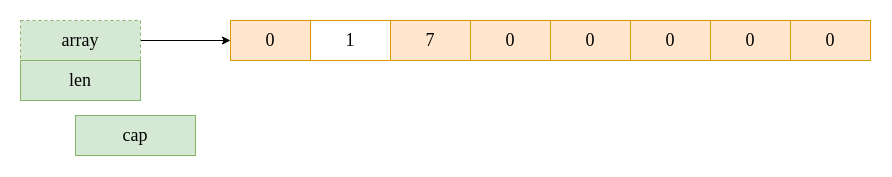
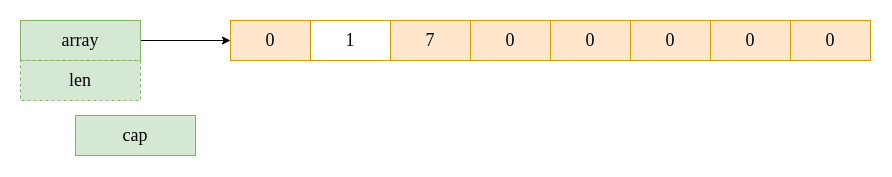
  <mxCell id="0" />
  <mxCell id="1" parent="0" />
  <mxCell id="2" value="" style="edgeStyle=orthogonalEdgeStyle;rounded=0;orthogonalLoop=1;jettySize=auto;html=1;fontFamily=Comic Sans MS;fontSize=18;" edge="1" parent="1" source="3" target="6"><mxGeometry relative="1" as="geometry" /></mxCell>
- <mxCell id="3" value="array" style="rounded=0;whiteSpace=wrap;html=1;fontSize=18;fontFamily=Comic Sans MS;fillColor=#d5e8d4;strokeColor=#82b366;dashed=1;" vertex="1" parent="1"><mxGeometry x="20" y="20" width="120" height="40" as="geometry" /></mxCell>
- <mxCell id="4" value="len" style="rounded=0;whiteSpace=wrap;html=1;fontSize=18;fontFamily=Comic Sans MS;fillColor=#d5e8d4;strokeColor=#82b366;" vertex="1" parent="1"><mxGeometry x="20" y="60" width="120" height="40" as="geometry" /></mxCell>
+ <mxCell id="3" value="array" style="rounded=0;whiteSpace=wrap;html=1;fontSize=18;fontFamily=Comic Sans MS;fillColor=#d5e8d4;strokeColor=#82b366;" vertex="1" parent="1"><mxGeometry x="20" y="20" width="120" height="40" as="geometry" /></mxCell>
+ <mxCell id="4" value="len" style="rounded=0;whiteSpace=wrap;html=1;fontSize=18;fontFamily=Comic Sans MS;fillColor=#d5e8d4;strokeColor=#82b366;dashed=1;" vertex="1" parent="1"><mxGeometry x="20" y="60" width="120" height="40" as="geometry" /></mxCell>
  <mxCell id="5" value="cap" style="rounded=0;whiteSpace=wrap;html=1;fontSize=18;fontFamily=Comic Sans MS;fillColor=#d5e8d4;strokeColor=#82b366;" vertex="1" parent="1"><mxGeometry x="75" y="115" width="120" height="40" as="geometry" /></mxCell>
  <mxCell id="6" value="0" style="rounded=0;whiteSpace=wrap;html=1;fontFamily=Comic Sans MS;fontSize=18;fillColor=#ffe6cc;strokeColor=#d79b00;" vertex="1" parent="1"><mxGeometry x="230" y="20" width="80" height="40" as="geometry" /></mxCell>
  <mxCell id="7" value="1" style="rounded=0;whiteSpace=wrap;html=1;fontFamily=Comic Sans MS;fontSize=18;fillColor=#ffffff;strokeColor=#d79b00;" vertex="1" parent="1"><mxGeometry x="310" y="20" width="80" height="40" as="geometry" /></mxCell>
  <mxCell id="8" value="7" style="rounded=0;whiteSpace=wrap;html=1;fontFamily=Comic Sans MS;fontSize=18;fillColor=#ffe6cc;strokeColor=#d79b00;" vertex="1" parent="1"><mxGeometry x="390" y="20" width="80" height="40" as="geometry" /></mxCell>
  <mxCell id="9" value="0" style="rounded=0;whiteSpace=wrap;html=1;fontFamily=Comic Sans MS;fontSize=18;fillColor=#ffe6cc;strokeColor=#d79b00;" vertex="1" parent="1"><mxGeometry x="470" y="20" width="80" height="40" as="geometry" /></mxCell>
  <mxCell id="10" value="0" style="rounded=0;whiteSpace=wrap;html=1;fontFamily=Comic Sans MS;fontSize=18;fillColor=#ffe6cc;strokeColor=#d79b00;" vertex="1" parent="1"><mxGeometry x="550" y="20" width="80" height="40" as="geometry" /></mxCell>
  <mxCell id="11" value="0" style="rounded=0;whiteSpace=wrap;html=1;fontFamily=Comic Sans MS;fontSize=18;fillColor=#ffe6cc;strokeColor=#d79b00;" vertex="1" parent="1"><mxGeometry x="630" y="20" width="80" height="40" as="geometry" /></mxCell>
  <mxCell id="12" value="0" style="rounded=0;whiteSpace=wrap;html=1;fontFamily=Comic Sans MS;fontSize=18;fillColor=#ffe6cc;strokeColor=#d79b00;" vertex="1" parent="1"><mxGeometry x="710" y="20" width="80" height="40" as="geometry" /></mxCell>
  <mxCell id="13" value="0" style="rounded=0;whiteSpace=wrap;html=1;fontFamily=Comic Sans MS;fontSize=18;fillColor=#ffe6cc;strokeColor=#d79b00;" vertex="1" parent="1"><mxGeometry x="790" y="20" width="80" height="40" as="geometry" /></mxCell>
